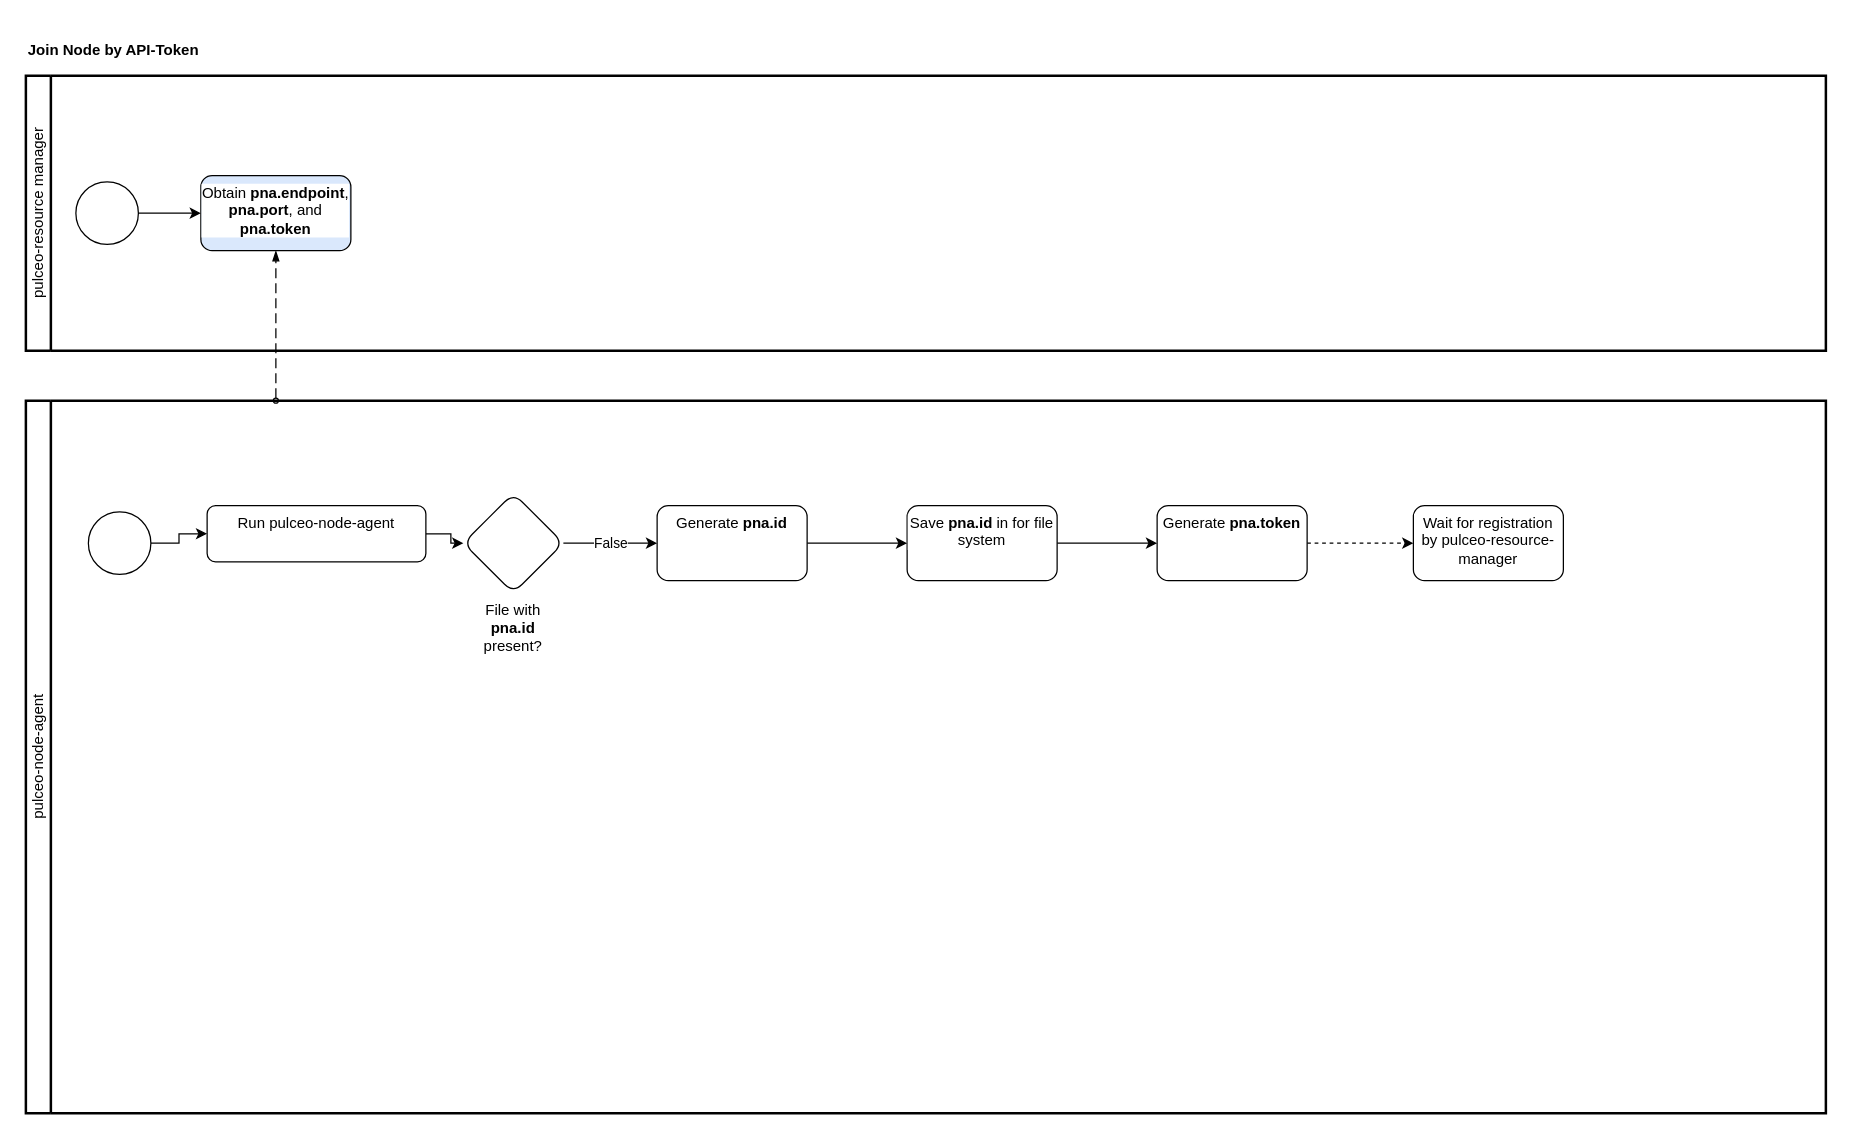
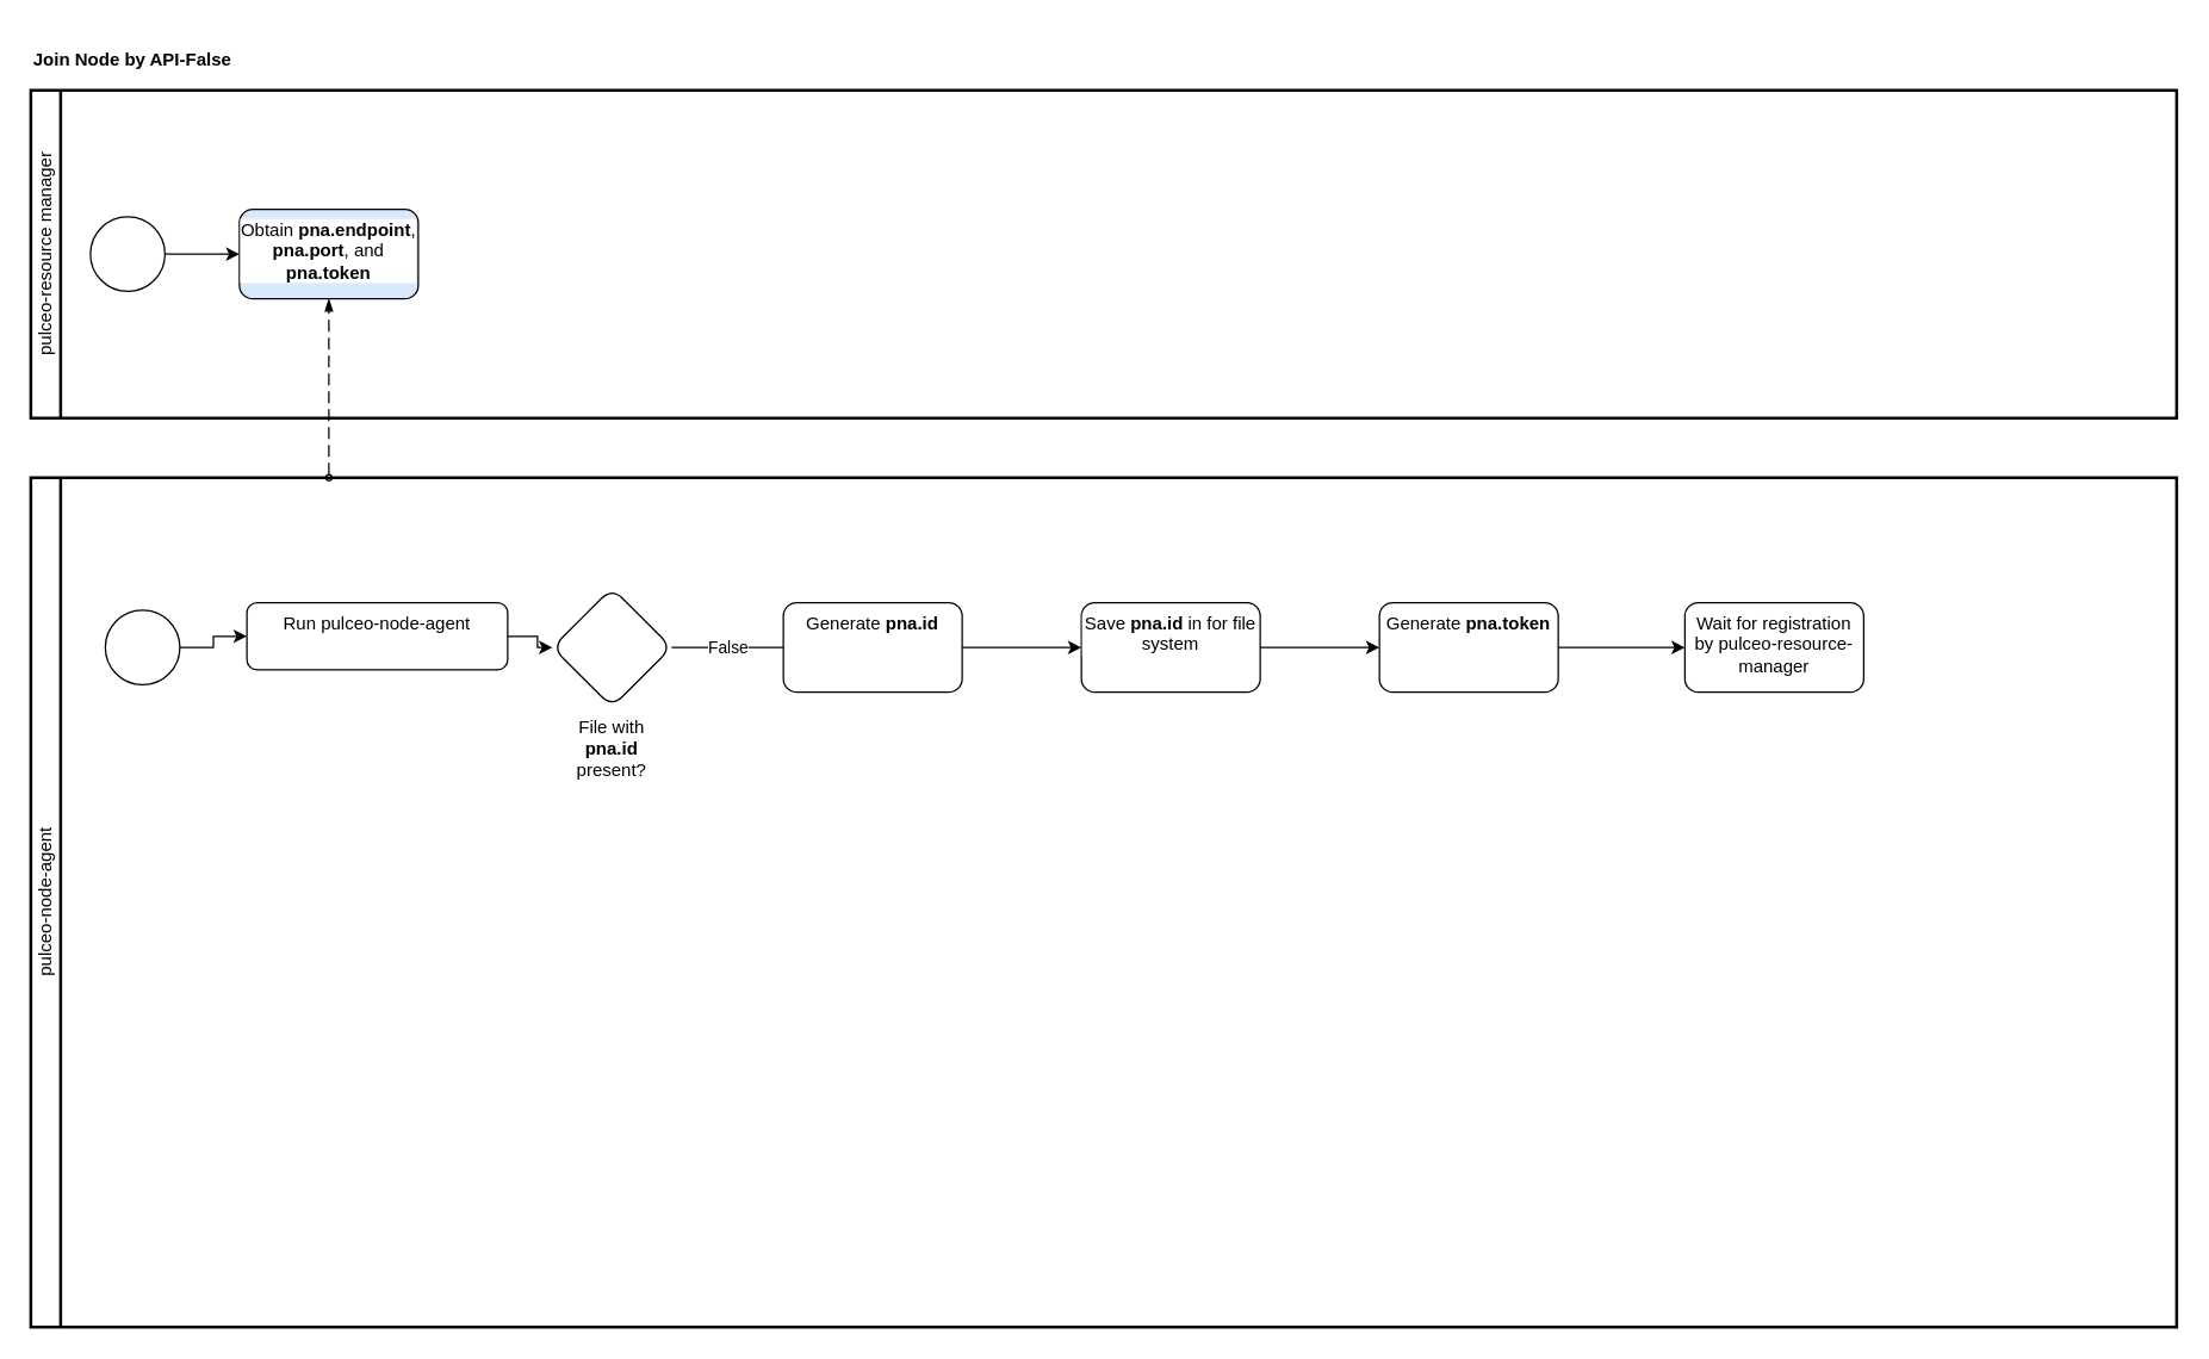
  <mxCell id="0" />
  <mxCell id="1" parent="0" />
  <mxCell id="2" value="pulceo-node-agent" style="swimlane;html=1;startSize=20;fontStyle=0;collapsible=0;horizontal=0;swimlaneLine=1;swimlaneFillColor=#ffffff;strokeWidth=2;whiteSpace=wrap;" vertex="1" parent="1"><mxGeometry x="20" y="320" width="1440" height="570" as="geometry" /></mxCell>
  <mxCell id="3" value="" style="edgeStyle=orthogonalEdgeStyle;rounded=0;orthogonalLoop=1;jettySize=auto;html=1;" edge="1" parent="2" source="4" target="6"><mxGeometry relative="1" as="geometry" /></mxCell>
  <mxCell id="4" value="" style="points=[[0.145,0.145,0],[0.5,0,0],[0.855,0.145,0],[1,0.5,0],[0.855,0.855,0],[0.5,1,0],[0.145,0.855,0],[0,0.5,0]];shape=mxgraph.bpmn.event;html=1;verticalLabelPosition=bottom;labelBackgroundColor=#ffffff;verticalAlign=top;align=center;perimeter=ellipsePerimeter;outlineConnect=0;aspect=fixed;outline=standard;symbol=general;" vertex="1" parent="2"><mxGeometry x="50" y="89" width="50" height="50" as="geometry" /></mxCell>
  <mxCell id="5" value="" style="edgeStyle=orthogonalEdgeStyle;rounded=0;orthogonalLoop=1;jettySize=auto;html=1;" edge="1" parent="2" source="6" target="8"><mxGeometry relative="1" as="geometry" /></mxCell>
  <mxCell id="6" value="Run pulceo-node-agent" style="rounded=1;whiteSpace=wrap;html=1;verticalAlign=top;labelBackgroundColor=#ffffff;" vertex="1" parent="2"><mxGeometry x="145" y="84" width="175" height="45" as="geometry" /></mxCell>
- <mxCell id="7" value="False" style="edgeStyle=orthogonalEdgeStyle;rounded=0;orthogonalLoop=1;jettySize=auto;html=1;" edge="1" parent="2" source="8" target="10"><mxGeometry relative="1" as="geometry" /></mxCell>
+ <mxCell id="7" value="False" style="edgeStyle=orthogonalEdgeStyle;rounded=0;orthogonalLoop=1;jettySize=auto;html=1;endArrow=none;" edge="1" parent="2" source="8" target="10"><mxGeometry relative="1" as="geometry" /></mxCell>
  <mxCell id="8" value="File with &lt;b&gt;pna.id&lt;/b&gt; present?" style="rhombus;whiteSpace=wrap;html=1;verticalAlign=top;rounded=1;labelBackgroundColor=#ffffff;labelPosition=center;verticalLabelPosition=bottom;align=center;" vertex="1" parent="2"><mxGeometry x="350" y="74" width="80" height="80" as="geometry" /></mxCell>
  <mxCell id="9" value="" style="edgeStyle=orthogonalEdgeStyle;rounded=0;orthogonalLoop=1;jettySize=auto;html=1;" edge="1" parent="2" source="10" target="12"><mxGeometry relative="1" as="geometry" /></mxCell>
  <mxCell id="10" value="Generate &lt;b&gt;pna.id&lt;/b&gt;" style="rounded=1;whiteSpace=wrap;html=1;verticalAlign=top;labelBackgroundColor=#ffffff;" vertex="1" parent="2"><mxGeometry x="505" y="84" width="120" height="60" as="geometry" /></mxCell>
  <mxCell id="11" value="" style="edgeStyle=orthogonalEdgeStyle;rounded=0;orthogonalLoop=1;jettySize=auto;html=1;" edge="1" parent="2" source="12" target="14"><mxGeometry relative="1" as="geometry" /></mxCell>
  <mxCell id="12" value="Save &lt;b&gt;pna.id&lt;/b&gt; in for file system" style="rounded=1;whiteSpace=wrap;html=1;verticalAlign=top;labelBackgroundColor=#ffffff;" vertex="1" parent="2"><mxGeometry x="705" y="84" width="120" height="60" as="geometry" /></mxCell>
- <mxCell id="13" value="" style="edgeStyle=orthogonalEdgeStyle;rounded=0;orthogonalLoop=1;jettySize=auto;html=1;entryX=0;entryY=0.5;entryDx=0;entryDy=0;dashed=1;" edge="1" parent="2" source="14" target="15"><mxGeometry relative="1" as="geometry"><mxPoint x="1105.0" y="114" as="targetPoint" /></mxGeometry></mxCell>
+ <mxCell id="13" value="" style="edgeStyle=orthogonalEdgeStyle;rounded=0;orthogonalLoop=1;jettySize=auto;html=1;entryX=0;entryY=0.5;entryDx=0;entryDy=0;" edge="1" parent="2" source="14" target="15"><mxGeometry relative="1" as="geometry"><mxPoint x="1105.0" y="114" as="targetPoint" /></mxGeometry></mxCell>
  <mxCell id="14" value="Generate &lt;b&gt;pna.token&lt;/b&gt;" style="rounded=1;whiteSpace=wrap;html=1;verticalAlign=top;labelBackgroundColor=#ffffff;" vertex="1" parent="2"><mxGeometry x="905" y="84" width="120" height="60" as="geometry" /></mxCell>
  <mxCell id="15" value="Wait for registration by pulceo-resource-manager" style="rounded=1;whiteSpace=wrap;html=1;verticalAlign=top;labelBackgroundColor=#ffffff;" vertex="1" parent="2"><mxGeometry x="1110" y="84" width="120" height="60" as="geometry" /></mxCell>
  <mxCell id="16" value="pulceo-resource manager" style="swimlane;html=1;startSize=20;fontStyle=0;collapsible=0;horizontal=0;swimlaneLine=1;swimlaneFillColor=#ffffff;strokeWidth=2;whiteSpace=wrap;" vertex="1" parent="1"><mxGeometry x="20" y="60" width="1440" height="220" as="geometry" /></mxCell>
  <mxCell id="17" value="" style="edgeStyle=orthogonalEdgeStyle;rounded=0;orthogonalLoop=1;jettySize=auto;html=1;" edge="1" parent="16" source="18" target="19"><mxGeometry relative="1" as="geometry" /></mxCell>
  <mxCell id="18" value="" style="points=[[0.145,0.145,0],[0.5,0,0],[0.855,0.145,0],[1,0.5,0],[0.855,0.855,0],[0.5,1,0],[0.145,0.855,0],[0,0.5,0]];shape=mxgraph.bpmn.event;html=1;verticalLabelPosition=bottom;labelBackgroundColor=#ffffff;verticalAlign=top;align=center;perimeter=ellipsePerimeter;outlineConnect=0;aspect=fixed;outline=standard;symbol=general;" vertex="1" parent="16"><mxGeometry x="40" y="85" width="50" height="50" as="geometry" /></mxCell>
  <mxCell id="19" value="Obtain &lt;b&gt;pna.endpoint&lt;/b&gt;, &lt;b&gt;pna.port&lt;/b&gt;, and &lt;b&gt;pna.token&lt;/b&gt;" style="rounded=1;whiteSpace=wrap;html=1;verticalAlign=top;labelBackgroundColor=#ffffff;fillColor=#dae8fc;" vertex="1" parent="16"><mxGeometry x="140" y="80" width="120" height="60" as="geometry" /></mxCell>
- <mxCell id="20" value="Join Node by API-Token" style="text;html=1;strokeColor=none;fillColor=none;align=left;verticalAlign=middle;whiteSpace=wrap;rounded=0;fontStyle=1" vertex="1" parent="1"><mxGeometry x="20" y="20" width="160" height="40" as="geometry" /></mxCell>
+ <mxCell id="20" value="Join Node by API-False" style="text;html=1;strokeColor=none;fillColor=none;align=left;verticalAlign=middle;whiteSpace=wrap;rounded=0;fontStyle=1" vertex="1" parent="1"><mxGeometry x="20" y="20" width="160" height="40" as="geometry" /></mxCell>
  <mxCell id="21" value="" style="dashed=1;dashPattern=8 4;endArrow=blockThin;endFill=1;startArrow=oval;startFill=0;endSize=6;startSize=4;html=1;rounded=0;entryX=0.5;entryY=1;entryDx=0;entryDy=0;" edge="1" parent="1" target="19"><mxGeometry width="160" relative="1" as="geometry"><mxPoint x="220" y="320" as="sourcePoint" /><mxPoint x="240" y="300" as="targetPoint" /></mxGeometry></mxCell>
